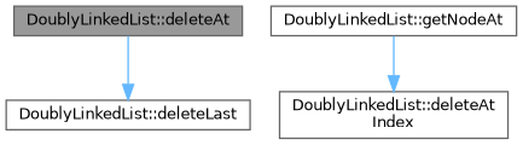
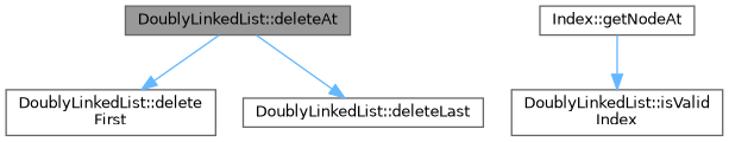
  digraph {
    rankdir=TB
    node [color=grey40 fillcolor=white fontname=Helvetica fontsize=10 shape=box style=filled]
    edge [color=steelblue1 fontname=Helvetica fontsize=10 labelfontname=Helvetica labelfontsize=10 style=solid]
    n1 [color=gray40 fillcolor=grey60 fontcolor=black height=0.2 label="DoublyLinkedList::deleteAt" width=0.4]
+   n2 [height=0.2 label="DoublyLinkedList::delete\lFirst" width=0.4]
    n3 [height=0.2 label="DoublyLinkedList::deleteLast" width=0.4]
-   n4 [height=0.2 label="DoublyLinkedList::getNodeAt" width=0.4]
-   n5 [height=0.2 label="DoublyLinkedList::deleteAt\lIndex" width=0.4]
+   n4 [height=0.2 label="Index::getNodeAt" width=0.4]
+   n5 [height=0.2 label="DoublyLinkedList::isValid\lIndex" width=0.4]
+   n1 -> n2
    n1 -> n3
    n4 -> n5
  }
